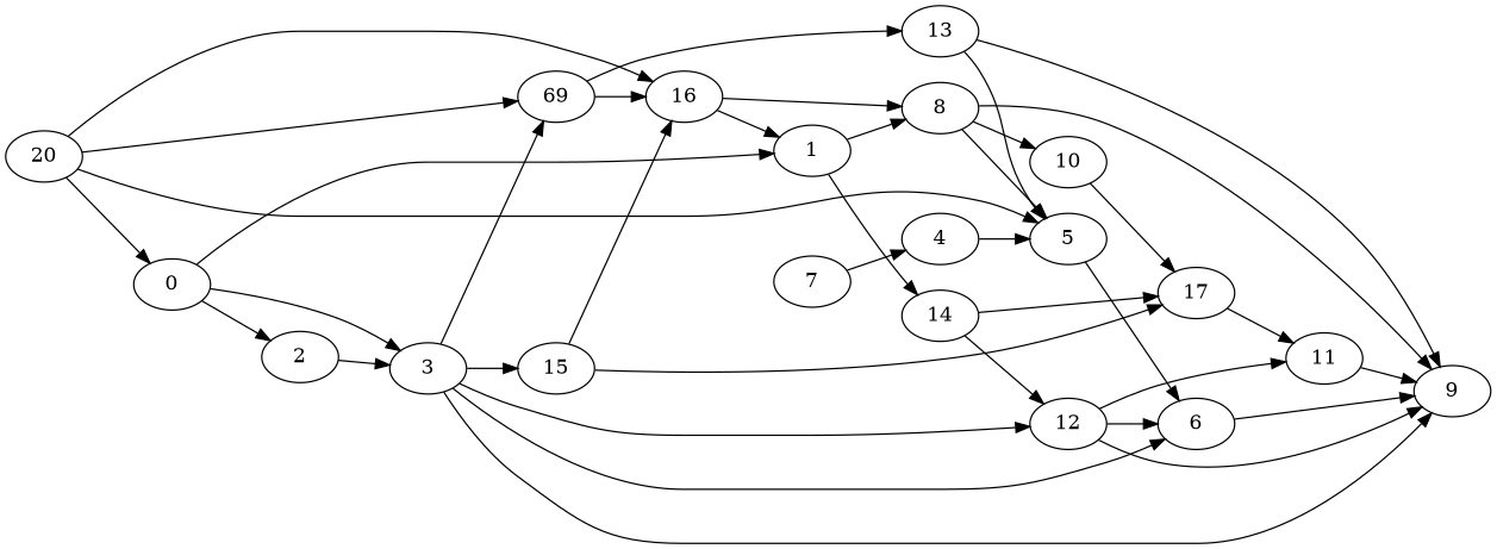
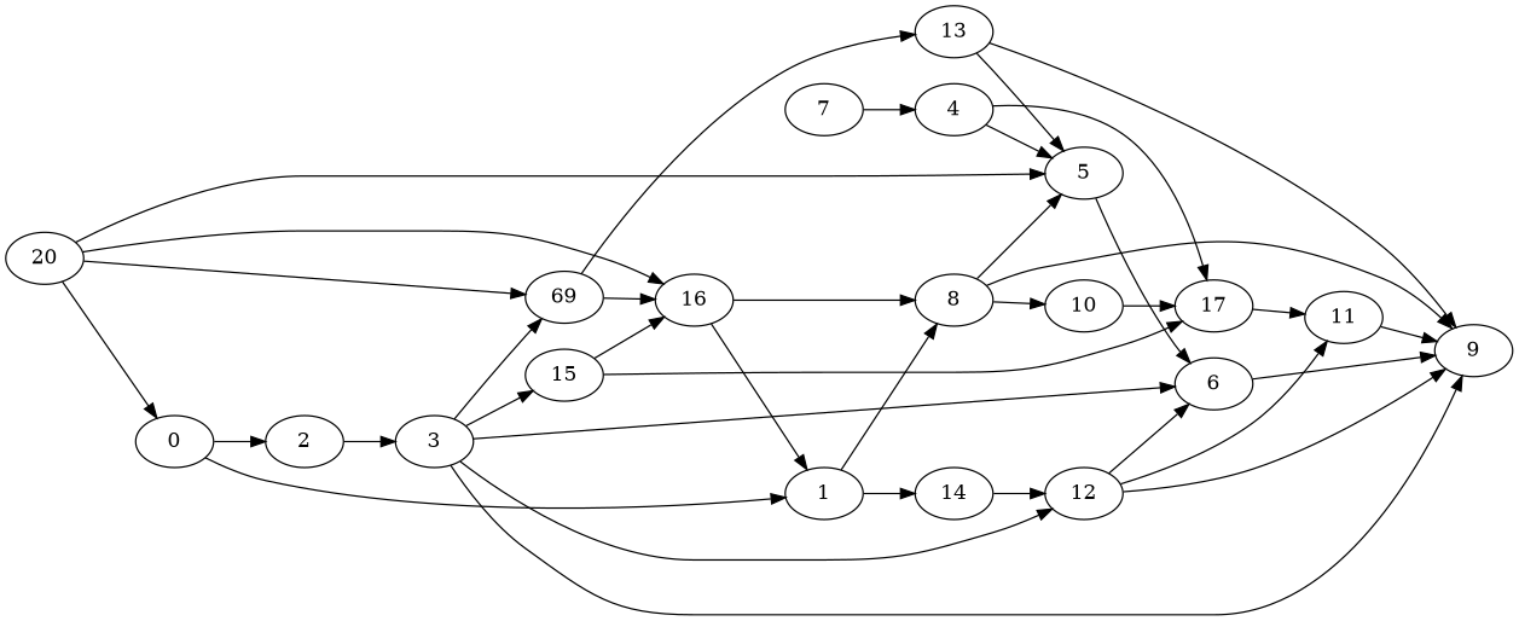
  strict digraph {
    rankdir=LR
    0
    1
    2
    3
    8
    14
    6
    9
    12
    15
    n11 [label=69]
    5
    10
    17
    11
    16
    13
    4
    7
    20
    0 -> 1
    0 -> 2
-   0 -> 3
    1 -> 8
    1 -> 14
    2 -> 3
    3 -> 6
    3 -> 9
    3 -> 12
    3 -> 15
    3 -> n11
    8 -> 9
    8 -> 5
    8 -> 10
    14 -> 12
-   14 -> 17
+   4 -> 17
    6 -> 9
    12 -> 6
    12 -> 9
    12 -> 11
    15 -> 17
    15 -> 16
    n11 -> 16
    n11 -> 13
    5 -> 6
    10 -> 17
    17 -> 11
    11 -> 9
    16 -> 1
    16 -> 8
    13 -> 9
    13 -> 5
    4 -> 5
    7 -> 4
    20 -> 0
    20 -> n11
    20 -> 5
    20 -> 16
  }
